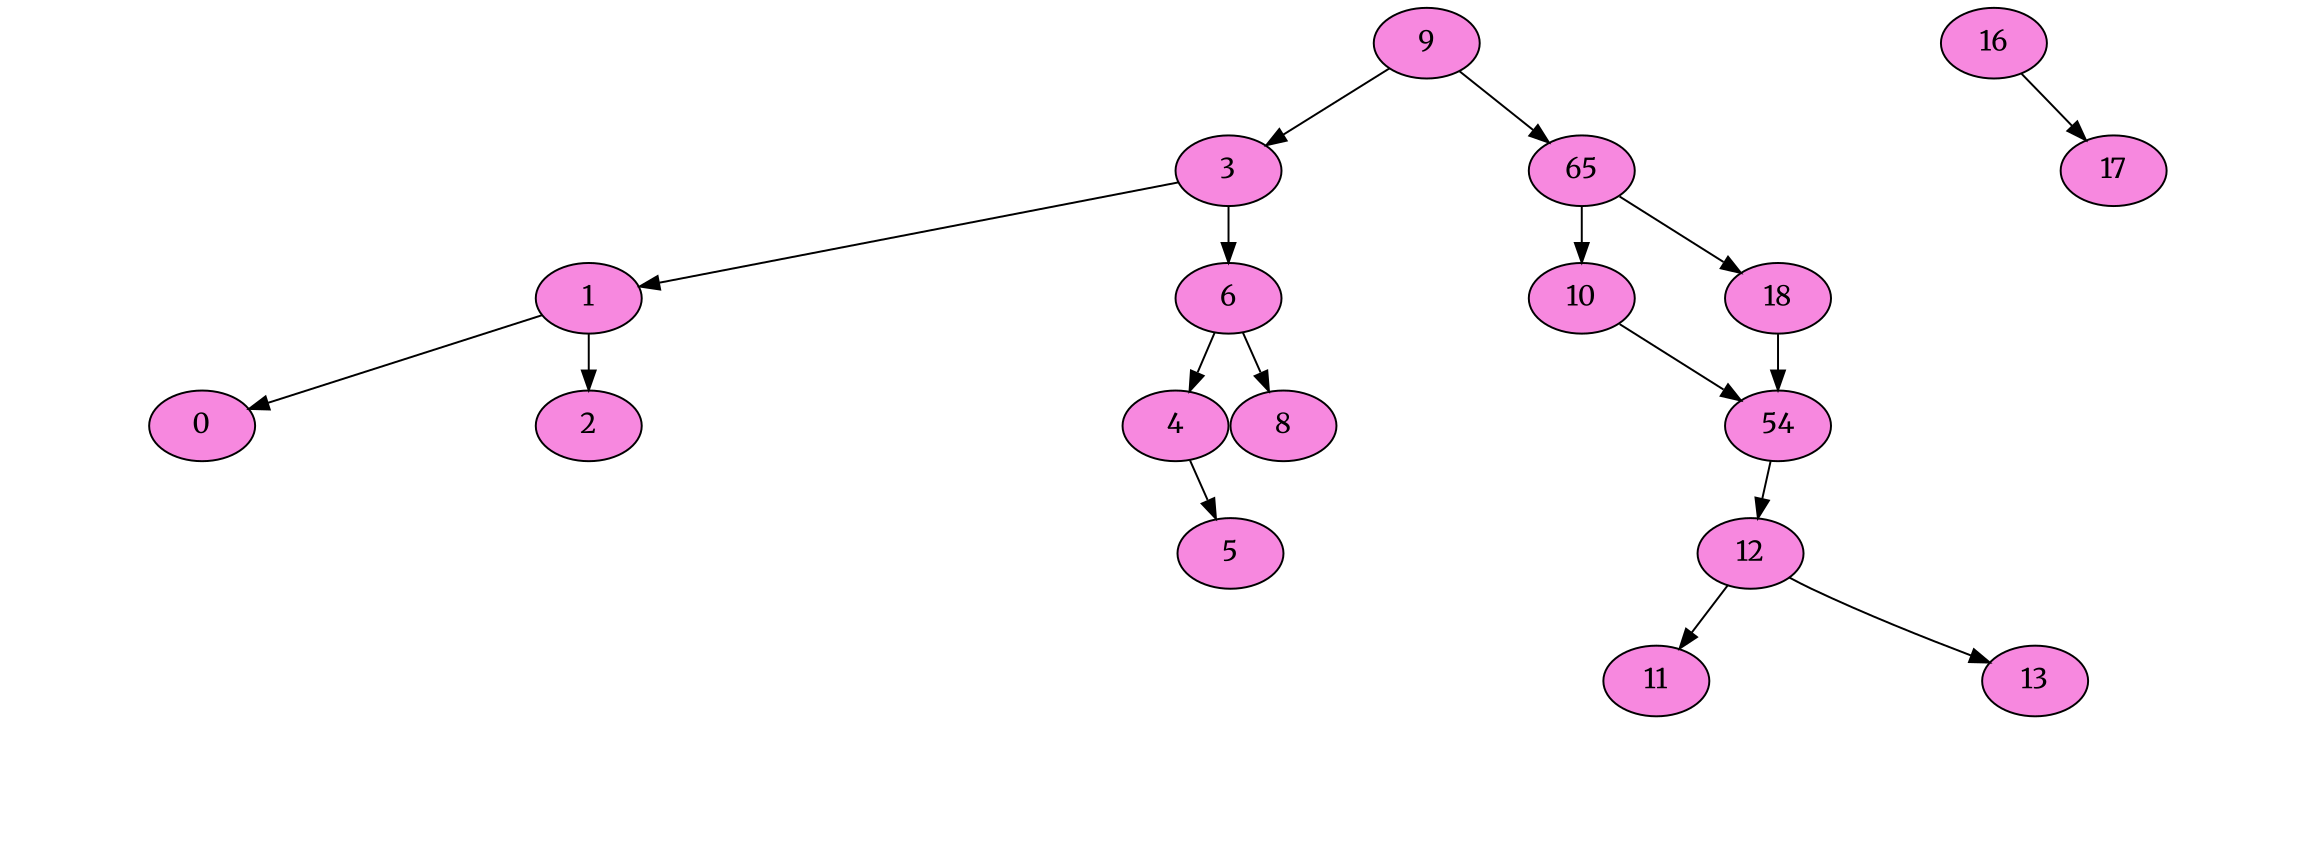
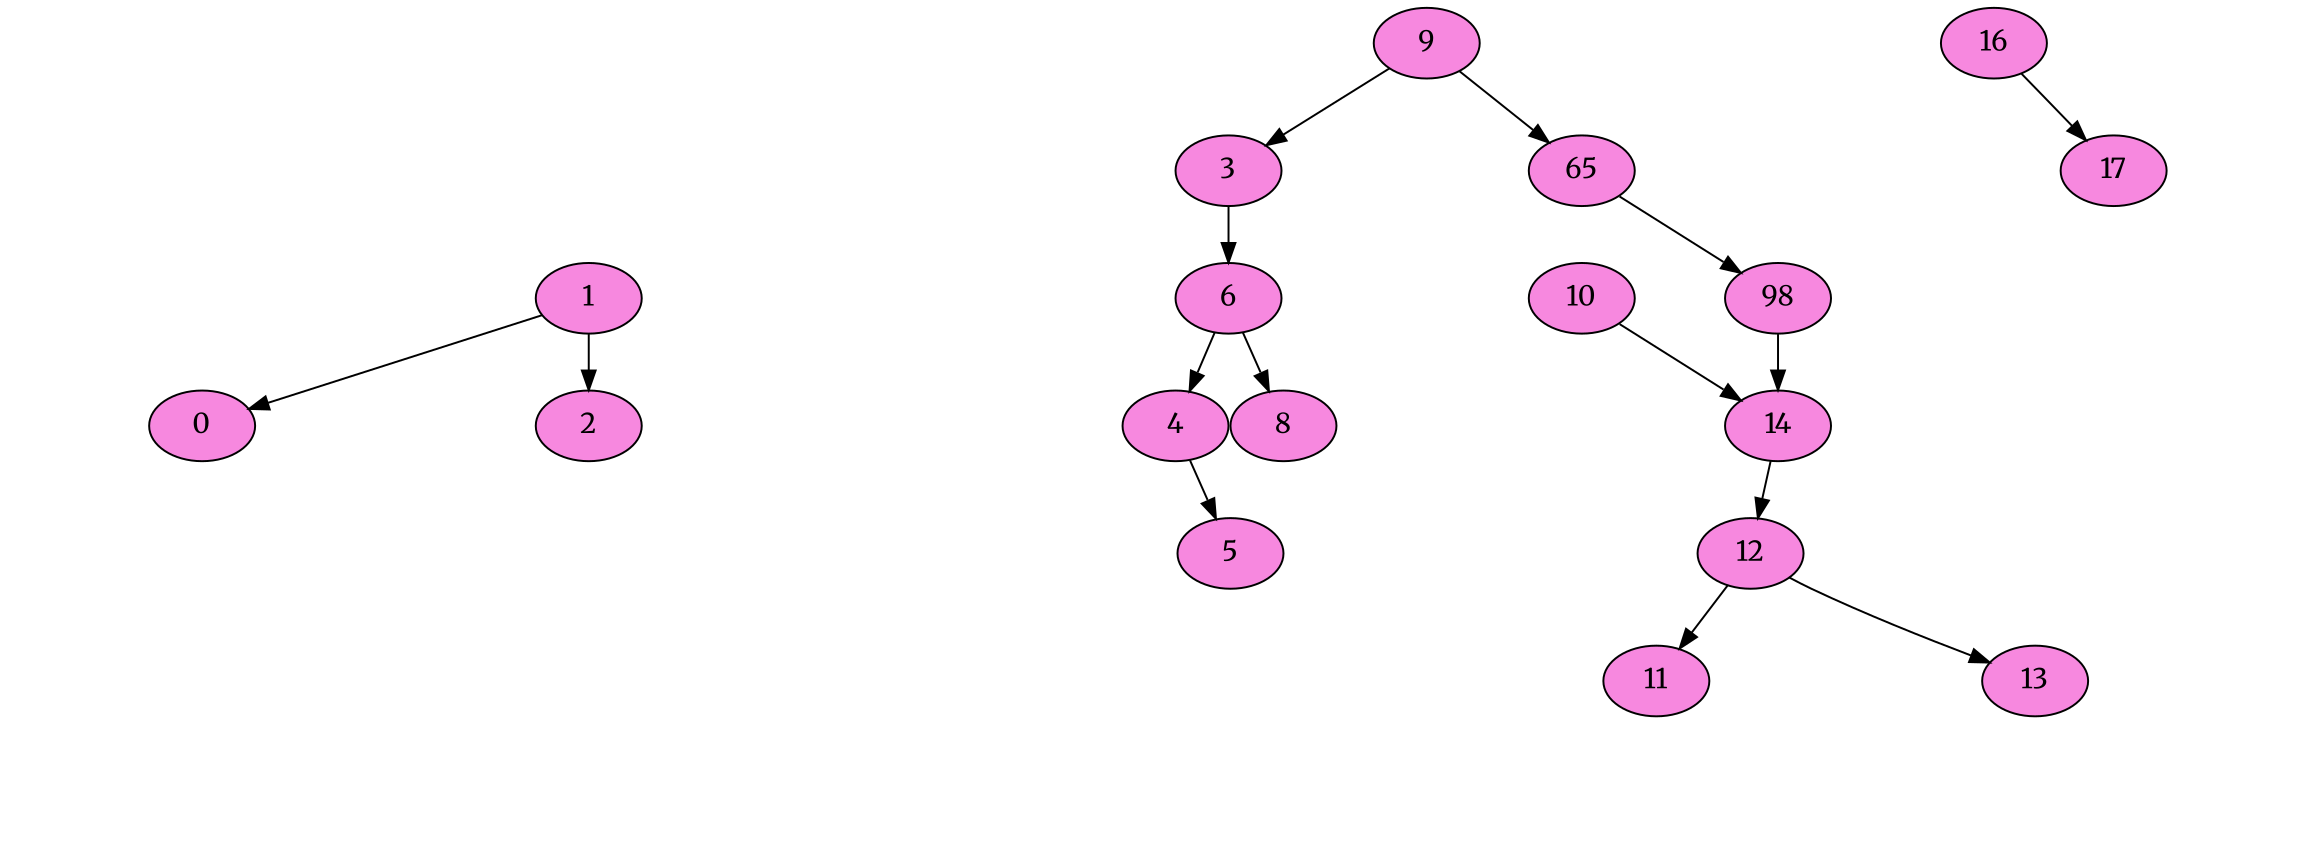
  digraph {
    fontname=Merriweather
    nodesep=0
    ranksep=0.4
    node [fillcolor="#F788DF" fontname=Merriweather style=filled]
    edge [fontname=Merriweather arrowsize=0 style=invisible]
    n1 [label=9]
    n2 [label=3]
    n3 [label=65]
    n4 [label=1]
    n5 [label=6]
    n6 [label=10]
-   n7 [label=18]
+   n7 [label=98]
    n8 [label=0]
    n9 [label=2]
    n10 [label=4]
    n11 [label=8]
    Invisible1947287903 [style=invis]
    Invisible2122310284 [style=invis]
    Invisible1980783580 [style=invis]
    n15 [label=5]
    Invisible109465009 [style=invis]
    Invisible2039028101 [style=invis]
    Invisible124560466 [style=invis]
    Invisible1924933638 [style=invis]
-   n20 [label=54]
+   n20 [label=14]
    Invisible124377653 [style=invis]
    n22 [label=12]
    Invisible356190898 [style=invis]
    n24 [label=11]
    n25 [label=13]
    Invisible1128813285 [style=invis]
    Invisible560214250 [style=invis]
    n28 [label=16]
    Invisible106228747 [style=invis]
    n30 [label=17]
    Invisible118118750 [style=invis]
    n1 -> n2 [arrowsize="" style=""]
    n1 -> n3 [arrowsize="" style=""]
-   n2 -> n4 [arrowsize="" style=""]
    n2 -> n5 [arrowsize="" style=""]
-   n3 -> n6 [arrowsize="" style=""]
    n3 -> n7 [arrowsize="" style=""]
    n4 -> n8 [arrowsize="" style=""]
    n4 -> n9 [arrowsize="" style=""]
    n5 -> n10 [arrowsize="" style=""]
    n5 -> n11 [arrowsize="" style=""]
    n6 -> Invisible1924933638
    n6 -> n20 [arrowsize="" style=""]
    n7 -> n20 [arrowsize="" style=""]
    n7 -> Invisible124377653
    n8 -> Invisible1947287903
    n8 -> Invisible1947287903
    n9 -> Invisible2122310284
    n9 -> Invisible2122310284
    n10 -> Invisible1980783580
    n10 -> n15 [arrowsize="" style=""]
    n11 -> Invisible109465009
    n15 -> Invisible2039028101
    n15 -> Invisible2039028101
    n20 -> n22 [arrowsize="" style=""]
    n20 -> Invisible356190898
    n22 -> n24 [arrowsize="" style=""]
    n22 -> n25 [arrowsize="" style=""]
    n24 -> Invisible1128813285
    n24 -> Invisible1128813285
    n25 -> Invisible560214250
    n25 -> Invisible560214250
    n28 -> Invisible106228747
    n28 -> n30 [arrowsize="" style=""]
    n30 -> Invisible118118750
    n30 -> Invisible118118750
  }
